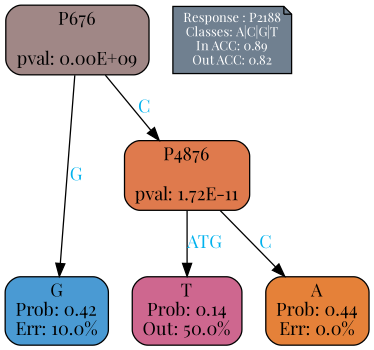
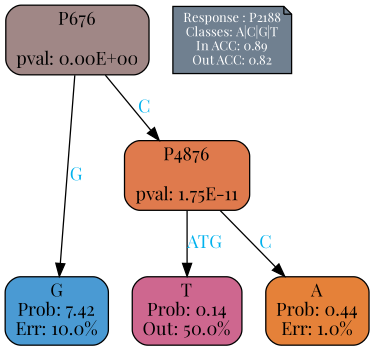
  digraph {
    fontname="Playfair Display"
    ranksep=equally
    splines=polylines
    node [color=black fontname="Playfair Display" shape=box style="filled, rounded"]
    edge [fontcolor=deepskyblue2 fontname="Playfair Display"]
    n1 [fillcolor="#ce678f" label="T\nProb: 0.14\nOut: 50.0%"]
-   n2 [fillcolor="#e58139" label="A\nProb: 0.44\nErr: 0.0%"]
-   n3 [fillcolor="#4a9ad3" label="G\nProb: 0.42\nErr: 10.0%"]
+   n2 [fillcolor="#e58139" label="A\nProb: 0.44\nErr: 1.0%"]
+   n3 [fillcolor="#4a9ad3" label="G\nProb: 7.42\nErr: 10.0%"]
    n4 [align=left fillcolor=slategray fontcolor=white fontsize=10 label="Response : P2188\nClasses: A|C|G|T\nIn ACC: 0.89\nOut ACC: 0.82\n" shape=note style=filled]
-   n5 [fillcolor="#a08786" label="P676\n\npval: 0.00E+09"]
-   n6 [fillcolor="#df7a4d" label="P4876\n\npval: 1.72E-11"]
+   n5 [fillcolor="#a08786" label="P676\n\npval: 0.00E+00"]
+   n6 [fillcolor="#df7a4d" label="P4876\n\npval: 1.75E-11"]
    subgraph sub_1 {
      rank=same
      n1
      n2
      n3
    }
    subgraph sub_2 {
      rank=same
      n4
      n5
    }
    n5 -> n3 [label=G]
    n5 -> n6 [label=C]
    n6 -> n1 [label=ATG]
    n6 -> n2 [label=C]
  }
